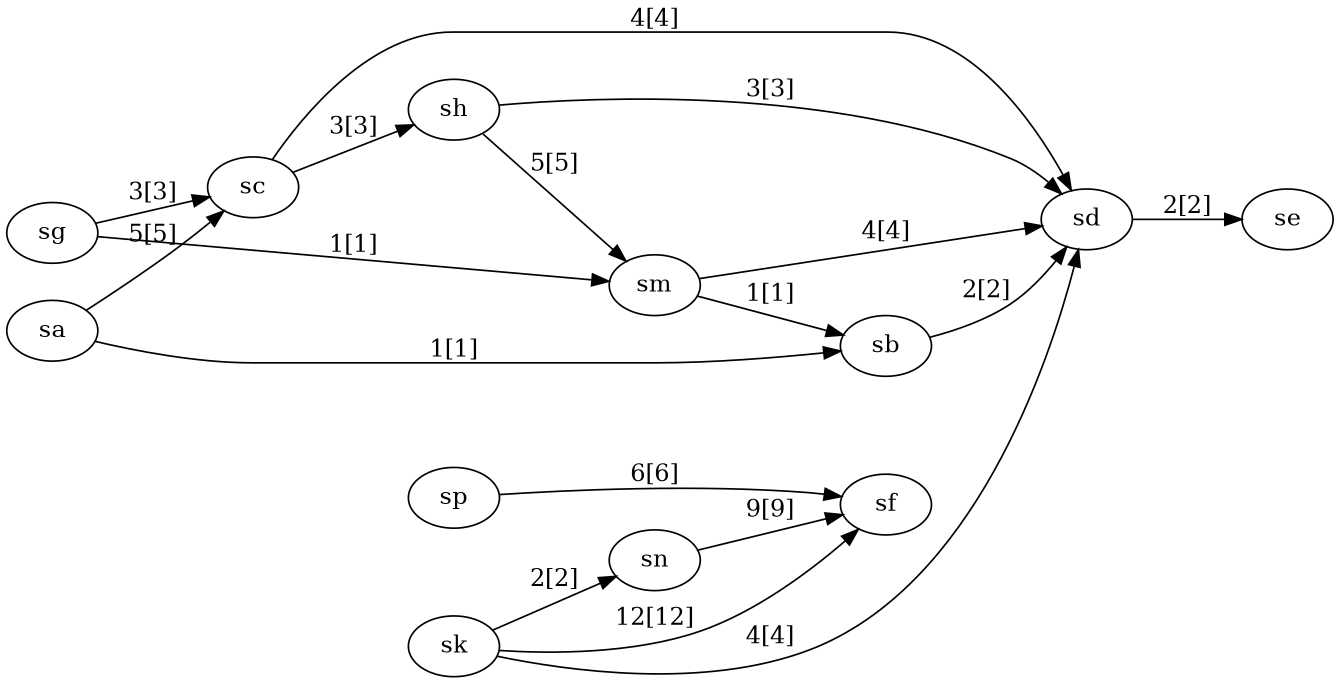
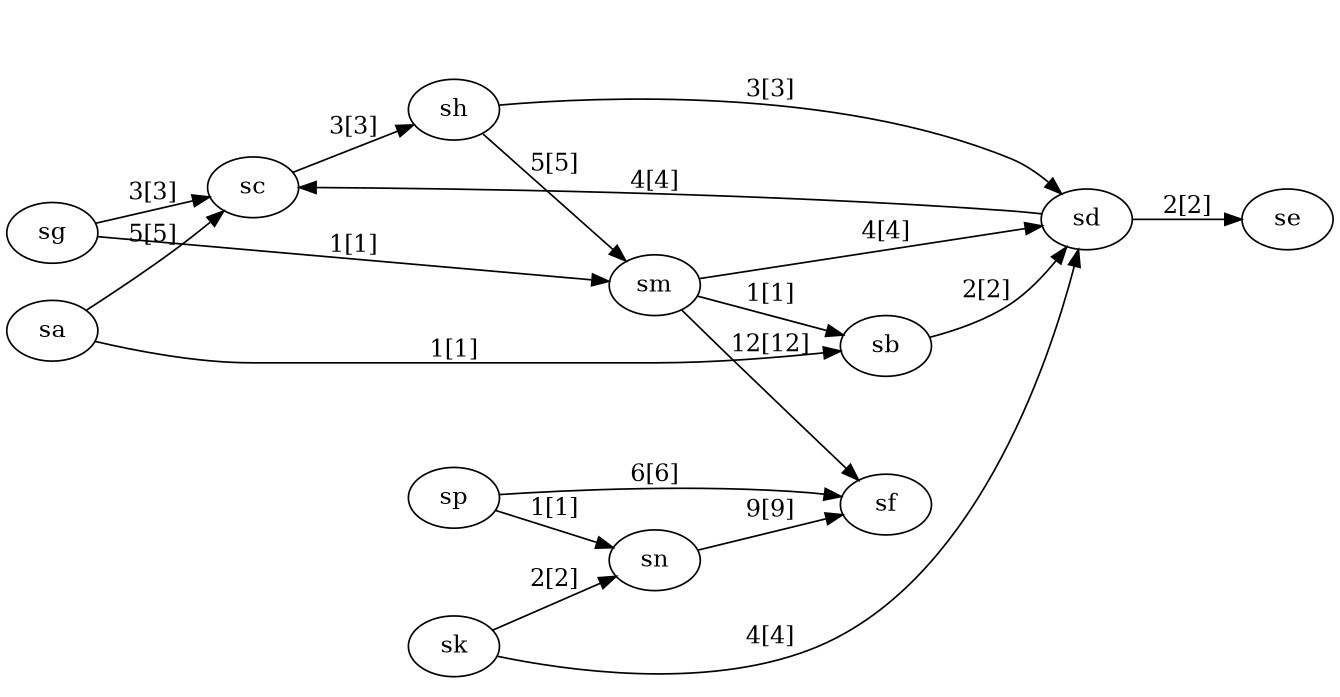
  digraph {
    rankdir=LR
    sa
    sc
    sb
    sh
    sd
    se
    sm
    sg
    sf
    sn
    sk
    sp
    sa -> sc [label="5[5]"]
    sa -> sb [label="1[1]"]
    sc -> sh [label="3[3]"]
    sb -> sd [label="2[2]"]
    sh -> sd [label="3[3]"]
    sh -> sm [label="5[5]"]
-   sc -> sd [label="4[4]"]
+   sd -> sc [label="4[4]"]
    sd -> se [label="2[2]"]
    sm -> sb [label="1[1]"]
    sm -> sd [label="4[4]"]
-   sk -> sf [label="12[12]"]
+   sm -> sf [label="12[12]"]
    sg -> sc [label="3[3]"]
    sg -> sm [label="1[1]"]
    sn -> sf [label="9[9]"]
    sk -> sd [label="4[4]"]
    sk -> sn [label="2[2]"]
    sp -> sf [label="6[6]"]
+   sp -> sn [label="1[1]"]
  }
